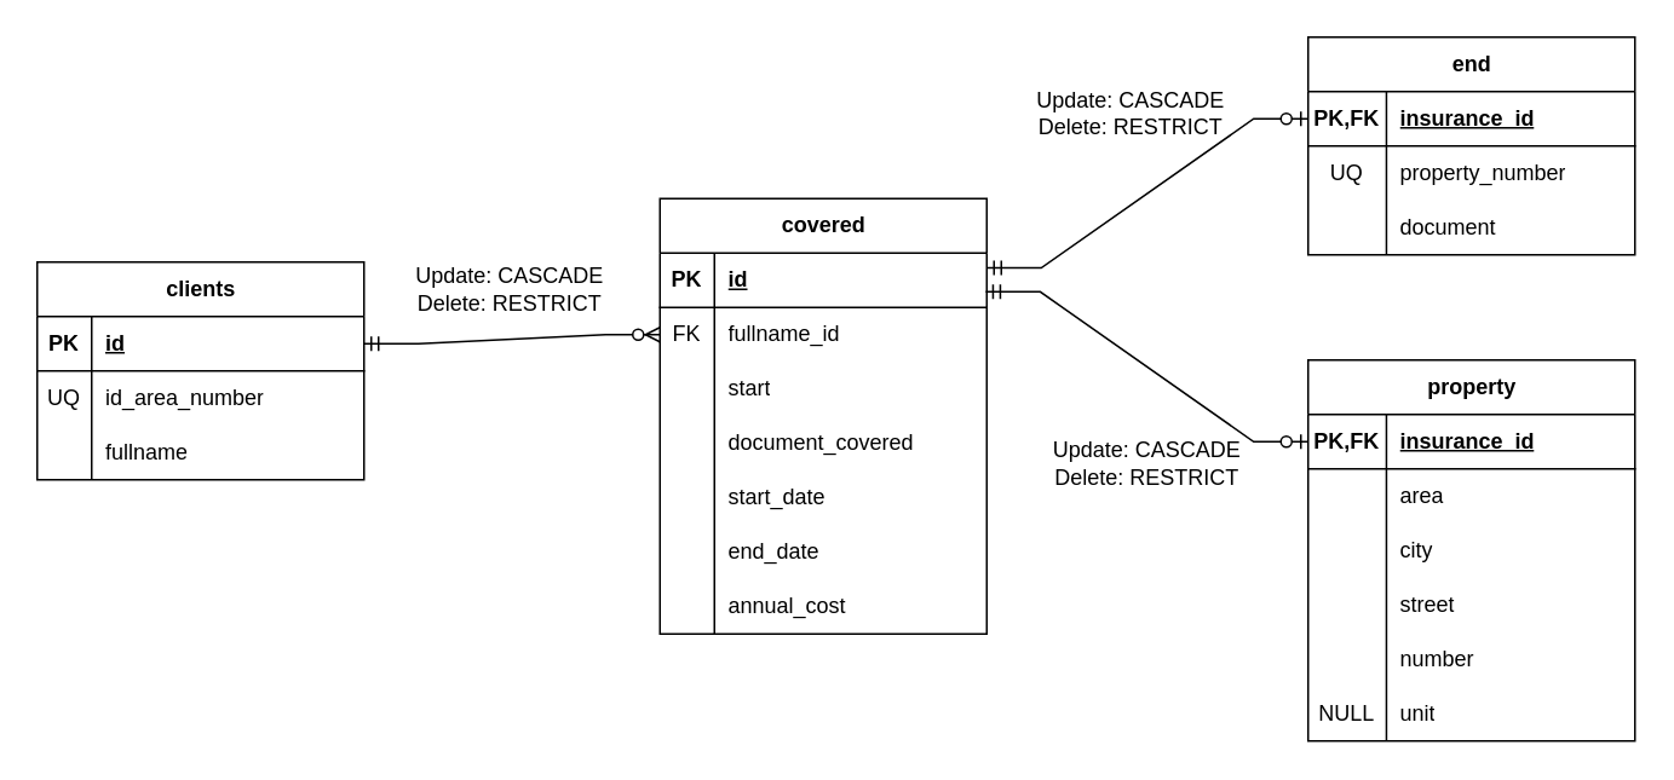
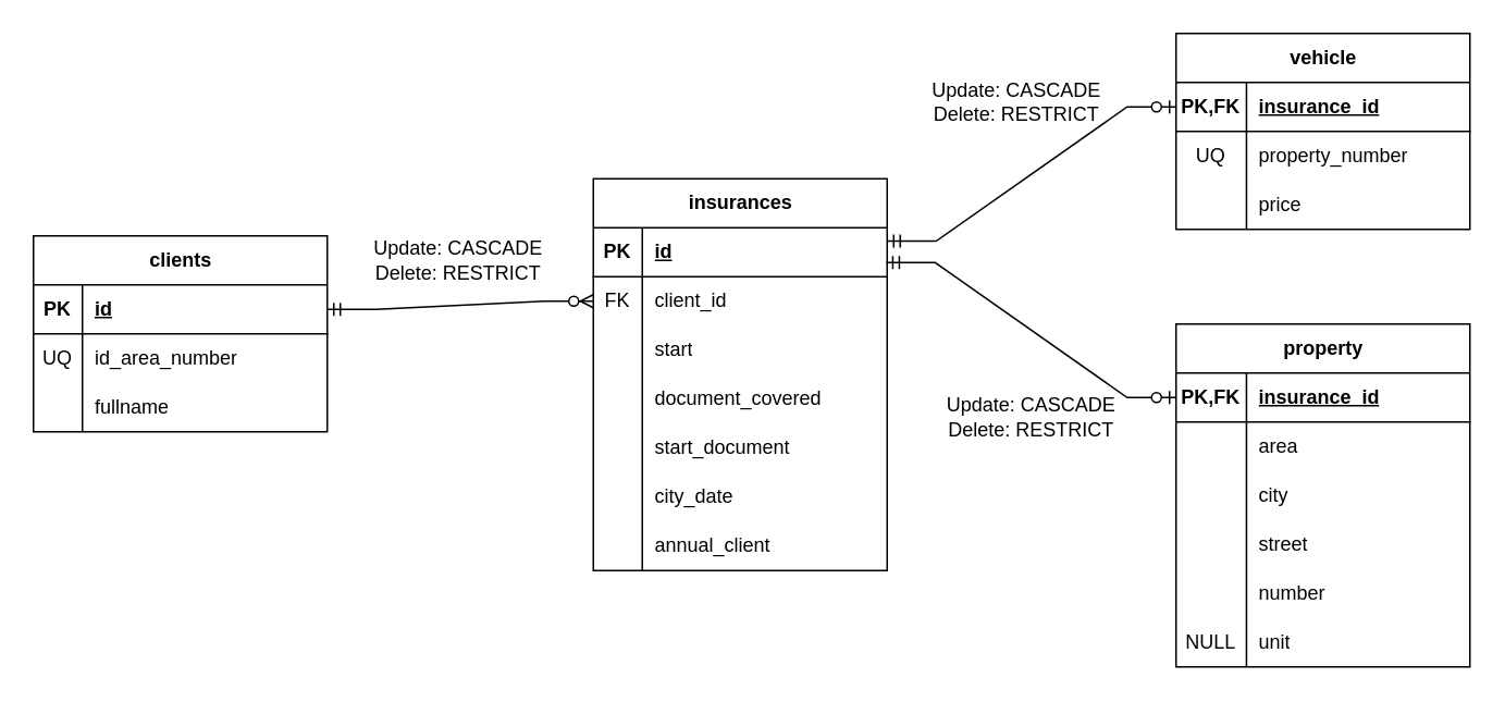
  <mxCell id="0" />
  <mxCell id="1" parent="0" />
- <mxCell id="2" value="covered" style="shape=table;startSize=30;container=1;collapsible=1;childLayout=tableLayout;fixedRows=1;rowLines=0;fontStyle=1;align=center;resizeLast=1;html=1;" parent="1" vertex="1"><mxGeometry x="363" y="109" width="180" height="240" as="geometry" /></mxCell>
+ <mxCell id="2" value="insurances" style="shape=table;startSize=30;container=1;collapsible=1;childLayout=tableLayout;fixedRows=1;rowLines=0;fontStyle=1;align=center;resizeLast=1;html=1;" parent="1" vertex="1"><mxGeometry x="363" y="109" width="180" height="240" as="geometry" /></mxCell>
  <mxCell id="3" value="" style="shape=tableRow;horizontal=0;startSize=0;swimlaneHead=0;swimlaneBody=0;fillColor=none;collapsible=0;dropTarget=0;points=[[0,0.5],[1,0.5]];portConstraint=eastwest;top=0;left=0;right=0;bottom=1;" parent="2" vertex="1"><mxGeometry y="30" width="180" height="30" as="geometry" /></mxCell>
  <mxCell id="4" value="PK" style="shape=partialRectangle;connectable=0;fillColor=none;top=0;left=0;bottom=0;right=0;fontStyle=1;overflow=hidden;whiteSpace=wrap;html=1;" parent="3" vertex="1"><mxGeometry width="30" height="30" as="geometry"><mxRectangle width="30" height="30" as="alternateBounds" /></mxGeometry></mxCell>
  <mxCell id="5" value="id" style="shape=partialRectangle;connectable=0;fillColor=none;top=0;left=0;bottom=0;right=0;align=left;spacingLeft=6;fontStyle=5;overflow=hidden;whiteSpace=wrap;html=1;" parent="3" vertex="1"><mxGeometry x="30" width="150" height="30" as="geometry"><mxRectangle width="150" height="30" as="alternateBounds" /></mxGeometry></mxCell>
  <mxCell id="6" value="" style="shape=tableRow;horizontal=0;startSize=0;swimlaneHead=0;swimlaneBody=0;fillColor=none;collapsible=0;dropTarget=0;points=[[0,0.5],[1,0.5]];portConstraint=eastwest;top=0;left=0;right=0;bottom=0;" parent="2" vertex="1"><mxGeometry y="60" width="180" height="30" as="geometry" /></mxCell>
  <mxCell id="7" value="FK" style="shape=partialRectangle;connectable=0;fillColor=none;top=0;left=0;bottom=0;right=0;editable=1;overflow=hidden;whiteSpace=wrap;html=1;" parent="6" vertex="1"><mxGeometry width="30" height="30" as="geometry"><mxRectangle width="30" height="30" as="alternateBounds" /></mxGeometry></mxCell>
- <mxCell id="8" value="fullname_id" style="shape=partialRectangle;connectable=0;fillColor=none;top=0;left=0;bottom=0;right=0;align=left;spacingLeft=6;overflow=hidden;whiteSpace=wrap;html=1;" parent="6" vertex="1"><mxGeometry x="30" width="150" height="30" as="geometry"><mxRectangle width="150" height="30" as="alternateBounds" /></mxGeometry></mxCell>
+ <mxCell id="8" value="client_id" style="shape=partialRectangle;connectable=0;fillColor=none;top=0;left=0;bottom=0;right=0;align=left;spacingLeft=6;overflow=hidden;whiteSpace=wrap;html=1;" parent="6" vertex="1"><mxGeometry x="30" width="150" height="30" as="geometry"><mxRectangle width="150" height="30" as="alternateBounds" /></mxGeometry></mxCell>
  <mxCell id="9" value="" style="shape=tableRow;horizontal=0;startSize=0;swimlaneHead=0;swimlaneBody=0;fillColor=none;collapsible=0;dropTarget=0;points=[[0,0.5],[1,0.5]];portConstraint=eastwest;top=0;left=0;right=0;bottom=0;" parent="2" vertex="1"><mxGeometry y="90" width="180" height="30" as="geometry" /></mxCell>
  <mxCell id="10" value="" style="shape=partialRectangle;connectable=0;fillColor=none;top=0;left=0;bottom=0;right=0;editable=1;overflow=hidden;whiteSpace=wrap;html=1;" parent="9" vertex="1"><mxGeometry width="30" height="30" as="geometry"><mxRectangle width="30" height="30" as="alternateBounds" /></mxGeometry></mxCell>
  <mxCell id="11" value="start" style="shape=partialRectangle;connectable=0;fillColor=none;top=0;left=0;bottom=0;right=0;align=left;spacingLeft=6;overflow=hidden;whiteSpace=wrap;html=1;" parent="9" vertex="1"><mxGeometry x="30" width="150" height="30" as="geometry"><mxRectangle width="150" height="30" as="alternateBounds" /></mxGeometry></mxCell>
  <mxCell id="12" value="" style="shape=tableRow;horizontal=0;startSize=0;swimlaneHead=0;swimlaneBody=0;fillColor=none;collapsible=0;dropTarget=0;points=[[0,0.5],[1,0.5]];portConstraint=eastwest;top=0;left=0;right=0;bottom=0;" parent="2" vertex="1"><mxGeometry y="120" width="180" height="30" as="geometry" /></mxCell>
  <mxCell id="13" value="" style="shape=partialRectangle;connectable=0;fillColor=none;top=0;left=0;bottom=0;right=0;editable=1;overflow=hidden;whiteSpace=wrap;html=1;" parent="12" vertex="1"><mxGeometry width="30" height="30" as="geometry"><mxRectangle width="30" height="30" as="alternateBounds" /></mxGeometry></mxCell>
  <mxCell id="14" value="document_covered" style="shape=partialRectangle;connectable=0;fillColor=none;top=0;left=0;bottom=0;right=0;align=left;spacingLeft=6;overflow=hidden;whiteSpace=wrap;html=1;" parent="12" vertex="1"><mxGeometry x="30" width="150" height="30" as="geometry"><mxRectangle width="150" height="30" as="alternateBounds" /></mxGeometry></mxCell>
  <mxCell id="15" value="" style="shape=tableRow;horizontal=0;startSize=0;swimlaneHead=0;swimlaneBody=0;fillColor=none;collapsible=0;dropTarget=0;points=[[0,0.5],[1,0.5]];portConstraint=eastwest;top=0;left=0;right=0;bottom=0;" parent="2" vertex="1"><mxGeometry y="150" width="180" height="30" as="geometry" /></mxCell>
  <mxCell id="16" value="" style="shape=partialRectangle;connectable=0;fillColor=none;top=0;left=0;bottom=0;right=0;editable=1;overflow=hidden;whiteSpace=wrap;html=1;" parent="15" vertex="1"><mxGeometry width="30" height="30" as="geometry"><mxRectangle width="30" height="30" as="alternateBounds" /></mxGeometry></mxCell>
- <mxCell id="17" value="start_date" style="shape=partialRectangle;connectable=0;fillColor=none;top=0;left=0;bottom=0;right=0;align=left;spacingLeft=6;overflow=hidden;whiteSpace=wrap;html=1;" parent="15" vertex="1"><mxGeometry x="30" width="150" height="30" as="geometry"><mxRectangle width="150" height="30" as="alternateBounds" /></mxGeometry></mxCell>
+ <mxCell id="17" value="start_document" style="shape=partialRectangle;connectable=0;fillColor=none;top=0;left=0;bottom=0;right=0;align=left;spacingLeft=6;overflow=hidden;whiteSpace=wrap;html=1;" parent="15" vertex="1"><mxGeometry x="30" width="150" height="30" as="geometry"><mxRectangle width="150" height="30" as="alternateBounds" /></mxGeometry></mxCell>
  <mxCell id="18" value="" style="shape=tableRow;horizontal=0;startSize=0;swimlaneHead=0;swimlaneBody=0;fillColor=none;collapsible=0;dropTarget=0;points=[[0,0.5],[1,0.5]];portConstraint=eastwest;top=0;left=0;right=0;bottom=0;" parent="2" vertex="1"><mxGeometry y="180" width="180" height="30" as="geometry" /></mxCell>
  <mxCell id="19" value="" style="shape=partialRectangle;connectable=0;fillColor=none;top=0;left=0;bottom=0;right=0;editable=1;overflow=hidden;whiteSpace=wrap;html=1;" parent="18" vertex="1"><mxGeometry width="30" height="30" as="geometry"><mxRectangle width="30" height="30" as="alternateBounds" /></mxGeometry></mxCell>
- <mxCell id="20" value="end_date" style="shape=partialRectangle;connectable=0;fillColor=none;top=0;left=0;bottom=0;right=0;align=left;spacingLeft=6;overflow=hidden;whiteSpace=wrap;html=1;" parent="18" vertex="1"><mxGeometry x="30" width="150" height="30" as="geometry"><mxRectangle width="150" height="30" as="alternateBounds" /></mxGeometry></mxCell>
+ <mxCell id="20" value="city_date" style="shape=partialRectangle;connectable=0;fillColor=none;top=0;left=0;bottom=0;right=0;align=left;spacingLeft=6;overflow=hidden;whiteSpace=wrap;html=1;" parent="18" vertex="1"><mxGeometry x="30" width="150" height="30" as="geometry"><mxRectangle width="150" height="30" as="alternateBounds" /></mxGeometry></mxCell>
  <mxCell id="21" value="" style="shape=tableRow;horizontal=0;startSize=0;swimlaneHead=0;swimlaneBody=0;fillColor=none;collapsible=0;dropTarget=0;points=[[0,0.5],[1,0.5]];portConstraint=eastwest;top=0;left=0;right=0;bottom=0;" parent="2" vertex="1"><mxGeometry y="210" width="180" height="30" as="geometry" /></mxCell>
  <mxCell id="22" value="" style="shape=partialRectangle;connectable=0;fillColor=none;top=0;left=0;bottom=0;right=0;editable=1;overflow=hidden;whiteSpace=wrap;html=1;" parent="21" vertex="1"><mxGeometry width="30" height="30" as="geometry"><mxRectangle width="30" height="30" as="alternateBounds" /></mxGeometry></mxCell>
- <mxCell id="23" value="annual_cost" style="shape=partialRectangle;connectable=0;fillColor=none;top=0;left=0;bottom=0;right=0;align=left;spacingLeft=6;overflow=hidden;whiteSpace=wrap;html=1;" parent="21" vertex="1"><mxGeometry x="30" width="150" height="30" as="geometry"><mxRectangle width="150" height="30" as="alternateBounds" /></mxGeometry></mxCell>
+ <mxCell id="23" value="annual_client" style="shape=partialRectangle;connectable=0;fillColor=none;top=0;left=0;bottom=0;right=0;align=left;spacingLeft=6;overflow=hidden;whiteSpace=wrap;html=1;" parent="21" vertex="1"><mxGeometry x="30" width="150" height="30" as="geometry"><mxRectangle width="150" height="30" as="alternateBounds" /></mxGeometry></mxCell>
  <mxCell id="24" value="clients" style="shape=table;startSize=30;container=1;collapsible=1;childLayout=tableLayout;fixedRows=1;rowLines=0;fontStyle=1;align=center;resizeLast=1;html=1;" parent="1" vertex="1"><mxGeometry x="20" y="144" width="180" height="120" as="geometry" /></mxCell>
  <mxCell id="25" value="" style="shape=tableRow;horizontal=0;startSize=0;swimlaneHead=0;swimlaneBody=0;fillColor=none;collapsible=0;dropTarget=0;points=[[0,0.5],[1,0.5]];portConstraint=eastwest;top=0;left=0;right=0;bottom=1;" parent="24" vertex="1"><mxGeometry y="30" width="180" height="30" as="geometry" /></mxCell>
  <mxCell id="26" value="PK" style="shape=partialRectangle;connectable=0;fillColor=none;top=0;left=0;bottom=0;right=0;fontStyle=1;overflow=hidden;whiteSpace=wrap;html=1;" parent="25" vertex="1"><mxGeometry width="30" height="30" as="geometry"><mxRectangle width="30" height="30" as="alternateBounds" /></mxGeometry></mxCell>
  <mxCell id="27" value="id" style="shape=partialRectangle;connectable=0;fillColor=none;top=0;left=0;bottom=0;right=0;align=left;spacingLeft=6;fontStyle=5;overflow=hidden;whiteSpace=wrap;html=1;" parent="25" vertex="1"><mxGeometry x="30" width="150" height="30" as="geometry"><mxRectangle width="150" height="30" as="alternateBounds" /></mxGeometry></mxCell>
  <mxCell id="28" value="" style="shape=tableRow;horizontal=0;startSize=0;swimlaneHead=0;swimlaneBody=0;fillColor=none;collapsible=0;dropTarget=0;points=[[0,0.5],[1,0.5]];portConstraint=eastwest;top=0;left=0;right=0;bottom=0;" parent="24" vertex="1"><mxGeometry y="60" width="180" height="30" as="geometry" /></mxCell>
  <mxCell id="29" value="UQ" style="shape=partialRectangle;connectable=0;fillColor=none;top=0;left=0;bottom=0;right=0;editable=1;overflow=hidden;whiteSpace=wrap;html=1;" parent="28" vertex="1"><mxGeometry width="30" height="30" as="geometry"><mxRectangle width="30" height="30" as="alternateBounds" /></mxGeometry></mxCell>
  <mxCell id="30" value="id_area_number" style="shape=partialRectangle;connectable=0;fillColor=none;top=0;left=0;bottom=0;right=0;align=left;spacingLeft=6;overflow=hidden;whiteSpace=wrap;html=1;" parent="28" vertex="1"><mxGeometry x="30" width="150" height="30" as="geometry"><mxRectangle width="150" height="30" as="alternateBounds" /></mxGeometry></mxCell>
  <mxCell id="31" value="" style="shape=tableRow;horizontal=0;startSize=0;swimlaneHead=0;swimlaneBody=0;fillColor=none;collapsible=0;dropTarget=0;points=[[0,0.5],[1,0.5]];portConstraint=eastwest;top=0;left=0;right=0;bottom=0;" parent="24" vertex="1"><mxGeometry y="90" width="180" height="30" as="geometry" /></mxCell>
  <mxCell id="32" value="" style="shape=partialRectangle;connectable=0;fillColor=none;top=0;left=0;bottom=0;right=0;editable=1;overflow=hidden;whiteSpace=wrap;html=1;" parent="31" vertex="1"><mxGeometry width="30" height="30" as="geometry"><mxRectangle width="30" height="30" as="alternateBounds" /></mxGeometry></mxCell>
  <mxCell id="33" value="fullname" style="shape=partialRectangle;connectable=0;fillColor=none;top=0;left=0;bottom=0;right=0;align=left;spacingLeft=6;overflow=hidden;whiteSpace=wrap;html=1;" parent="31" vertex="1"><mxGeometry x="30" width="150" height="30" as="geometry"><mxRectangle width="150" height="30" as="alternateBounds" /></mxGeometry></mxCell>
  <mxCell id="34" value="" style="edgeStyle=entityRelationEdgeStyle;fontSize=12;html=1;endArrow=ERzeroToMany;startArrow=ERmandOne;rounded=0;entryX=0;entryY=0.5;entryDx=0;entryDy=0;exitX=1;exitY=0.5;exitDx=0;exitDy=0;" parent="1" source="25" target="6" edge="1"><mxGeometry width="100" height="100" relative="1" as="geometry"><mxPoint x="54" y="331.5" as="sourcePoint" /><mxPoint x="310" y="257.5" as="targetPoint" /></mxGeometry></mxCell>
- <mxCell id="35" value="end" style="shape=table;startSize=30;container=1;collapsible=1;childLayout=tableLayout;fixedRows=1;rowLines=0;fontStyle=1;align=center;resizeLast=1;html=1;" parent="1" vertex="1"><mxGeometry x="720" y="20" width="180" height="120" as="geometry" /></mxCell>
+ <mxCell id="35" value="vehicle" style="shape=table;startSize=30;container=1;collapsible=1;childLayout=tableLayout;fixedRows=1;rowLines=0;fontStyle=1;align=center;resizeLast=1;html=1;" parent="1" vertex="1"><mxGeometry x="720" y="20" width="180" height="120" as="geometry" /></mxCell>
  <mxCell id="36" value="" style="shape=tableRow;horizontal=0;startSize=0;swimlaneHead=0;swimlaneBody=0;fillColor=none;collapsible=0;dropTarget=0;points=[[0,0.5],[1,0.5]];portConstraint=eastwest;top=0;left=0;right=0;bottom=1;" parent="35" vertex="1"><mxGeometry y="30" width="180" height="30" as="geometry" /></mxCell>
  <mxCell id="37" value="PK,FK" style="shape=partialRectangle;connectable=0;fillColor=none;top=0;left=0;bottom=0;right=0;fontStyle=1;overflow=hidden;whiteSpace=wrap;html=1;" parent="36" vertex="1"><mxGeometry width="43.132" height="30" as="geometry"><mxRectangle width="43.132" height="30" as="alternateBounds" /></mxGeometry></mxCell>
  <mxCell id="38" value="insurance_id" style="shape=partialRectangle;connectable=0;fillColor=none;top=0;left=0;bottom=0;right=0;align=left;spacingLeft=6;fontStyle=5;overflow=hidden;whiteSpace=wrap;html=1;" parent="36" vertex="1"><mxGeometry x="43.132" width="136.868" height="30" as="geometry"><mxRectangle width="136.868" height="30" as="alternateBounds" /></mxGeometry></mxCell>
  <mxCell id="39" value="" style="shape=tableRow;horizontal=0;startSize=0;swimlaneHead=0;swimlaneBody=0;fillColor=none;collapsible=0;dropTarget=0;points=[[0,0.5],[1,0.5]];portConstraint=eastwest;top=0;left=0;right=0;bottom=0;" parent="35" vertex="1"><mxGeometry y="60" width="180" height="30" as="geometry" /></mxCell>
  <mxCell id="40" value="UQ" style="shape=partialRectangle;connectable=0;fillColor=none;top=0;left=0;bottom=0;right=0;editable=1;overflow=hidden;whiteSpace=wrap;html=1;" parent="39" vertex="1"><mxGeometry width="43.132" height="30" as="geometry"><mxRectangle width="43.132" height="30" as="alternateBounds" /></mxGeometry></mxCell>
  <mxCell id="41" value="property_number" style="shape=partialRectangle;connectable=0;fillColor=none;top=0;left=0;bottom=0;right=0;align=left;spacingLeft=6;overflow=hidden;whiteSpace=wrap;html=1;" parent="39" vertex="1"><mxGeometry x="43.132" width="136.868" height="30" as="geometry"><mxRectangle width="136.868" height="30" as="alternateBounds" /></mxGeometry></mxCell>
  <mxCell id="42" value="" style="shape=tableRow;horizontal=0;startSize=0;swimlaneHead=0;swimlaneBody=0;fillColor=none;collapsible=0;dropTarget=0;points=[[0,0.5],[1,0.5]];portConstraint=eastwest;top=0;left=0;right=0;bottom=0;" parent="35" vertex="1"><mxGeometry y="90" width="180" height="30" as="geometry" /></mxCell>
  <mxCell id="43" value="" style="shape=partialRectangle;connectable=0;fillColor=none;top=0;left=0;bottom=0;right=0;editable=1;overflow=hidden;whiteSpace=wrap;html=1;" parent="42" vertex="1"><mxGeometry width="43.132" height="30" as="geometry"><mxRectangle width="43.132" height="30" as="alternateBounds" /></mxGeometry></mxCell>
- <mxCell id="44" value="document" style="shape=partialRectangle;connectable=0;fillColor=none;top=0;left=0;bottom=0;right=0;align=left;spacingLeft=6;overflow=hidden;whiteSpace=wrap;html=1;" parent="42" vertex="1"><mxGeometry x="43.132" width="136.868" height="30" as="geometry"><mxRectangle width="136.868" height="30" as="alternateBounds" /></mxGeometry></mxCell>
+ <mxCell id="44" value="price" style="shape=partialRectangle;connectable=0;fillColor=none;top=0;left=0;bottom=0;right=0;align=left;spacingLeft=6;overflow=hidden;whiteSpace=wrap;html=1;" parent="42" vertex="1"><mxGeometry x="43.132" width="136.868" height="30" as="geometry"><mxRectangle width="136.868" height="30" as="alternateBounds" /></mxGeometry></mxCell>
  <mxCell id="45" value="property" style="shape=table;startSize=30;container=1;collapsible=1;childLayout=tableLayout;fixedRows=1;rowLines=0;fontStyle=1;align=center;resizeLast=1;html=1;" vertex="1" parent="1"><mxGeometry x="720" y="198" width="180" height="210" as="geometry" /></mxCell>
  <mxCell id="46" value="" style="shape=tableRow;horizontal=0;startSize=0;swimlaneHead=0;swimlaneBody=0;fillColor=none;collapsible=0;dropTarget=0;points=[[0,0.5],[1,0.5]];portConstraint=eastwest;top=0;left=0;right=0;bottom=1;" vertex="1" parent="45"><mxGeometry y="30" width="180" height="30" as="geometry" /></mxCell>
  <mxCell id="47" value="PK,FK" style="shape=partialRectangle;connectable=0;fillColor=none;top=0;left=0;bottom=0;right=0;fontStyle=1;overflow=hidden;whiteSpace=wrap;html=1;" vertex="1" parent="46"><mxGeometry width="43.132" height="30" as="geometry"><mxRectangle width="43.132" height="30" as="alternateBounds" /></mxGeometry></mxCell>
  <mxCell id="48" value="insurance_id" style="shape=partialRectangle;connectable=0;fillColor=none;top=0;left=0;bottom=0;right=0;align=left;spacingLeft=6;fontStyle=5;overflow=hidden;whiteSpace=wrap;html=1;" vertex="1" parent="46"><mxGeometry x="43.132" width="136.868" height="30" as="geometry"><mxRectangle width="136.868" height="30" as="alternateBounds" /></mxGeometry></mxCell>
  <mxCell id="49" value="" style="shape=tableRow;horizontal=0;startSize=0;swimlaneHead=0;swimlaneBody=0;fillColor=none;collapsible=0;dropTarget=0;points=[[0,0.5],[1,0.5]];portConstraint=eastwest;top=0;left=0;right=0;bottom=0;" vertex="1" parent="45"><mxGeometry y="60" width="180" height="30" as="geometry" /></mxCell>
  <mxCell id="50" value="" style="shape=partialRectangle;connectable=0;fillColor=none;top=0;left=0;bottom=0;right=0;editable=1;overflow=hidden;whiteSpace=wrap;html=1;" vertex="1" parent="49"><mxGeometry width="43.132" height="30" as="geometry"><mxRectangle width="43.132" height="30" as="alternateBounds" /></mxGeometry></mxCell>
  <mxCell id="51" value="area" style="shape=partialRectangle;connectable=0;fillColor=none;top=0;left=0;bottom=0;right=0;align=left;spacingLeft=6;overflow=hidden;whiteSpace=wrap;html=1;" vertex="1" parent="49"><mxGeometry x="43.132" width="136.868" height="30" as="geometry"><mxRectangle width="136.868" height="30" as="alternateBounds" /></mxGeometry></mxCell>
  <mxCell id="52" value="" style="shape=tableRow;horizontal=0;startSize=0;swimlaneHead=0;swimlaneBody=0;fillColor=none;collapsible=0;dropTarget=0;points=[[0,0.5],[1,0.5]];portConstraint=eastwest;top=0;left=0;right=0;bottom=0;" vertex="1" parent="45"><mxGeometry y="90" width="180" height="30" as="geometry" /></mxCell>
  <mxCell id="53" value="" style="shape=partialRectangle;connectable=0;fillColor=none;top=0;left=0;bottom=0;right=0;editable=1;overflow=hidden;whiteSpace=wrap;html=1;" vertex="1" parent="52"><mxGeometry width="43.132" height="30" as="geometry"><mxRectangle width="43.132" height="30" as="alternateBounds" /></mxGeometry></mxCell>
  <mxCell id="54" value="city" style="shape=partialRectangle;connectable=0;fillColor=none;top=0;left=0;bottom=0;right=0;align=left;spacingLeft=6;overflow=hidden;whiteSpace=wrap;html=1;" vertex="1" parent="52"><mxGeometry x="43.132" width="136.868" height="30" as="geometry"><mxRectangle width="136.868" height="30" as="alternateBounds" /></mxGeometry></mxCell>
  <mxCell id="55" value="" style="shape=tableRow;horizontal=0;startSize=0;swimlaneHead=0;swimlaneBody=0;fillColor=none;collapsible=0;dropTarget=0;points=[[0,0.5],[1,0.5]];portConstraint=eastwest;top=0;left=0;right=0;bottom=0;" vertex="1" parent="45"><mxGeometry y="120" width="180" height="30" as="geometry" /></mxCell>
  <mxCell id="56" value="" style="shape=partialRectangle;connectable=0;fillColor=none;top=0;left=0;bottom=0;right=0;editable=1;overflow=hidden;whiteSpace=wrap;html=1;" vertex="1" parent="55"><mxGeometry width="43.132" height="30" as="geometry"><mxRectangle width="43.132" height="30" as="alternateBounds" /></mxGeometry></mxCell>
  <mxCell id="57" value="street" style="shape=partialRectangle;connectable=0;fillColor=none;top=0;left=0;bottom=0;right=0;align=left;spacingLeft=6;overflow=hidden;whiteSpace=wrap;html=1;" vertex="1" parent="55"><mxGeometry x="43.132" width="136.868" height="30" as="geometry"><mxRectangle width="136.868" height="30" as="alternateBounds" /></mxGeometry></mxCell>
  <mxCell id="58" value="" style="shape=tableRow;horizontal=0;startSize=0;swimlaneHead=0;swimlaneBody=0;fillColor=none;collapsible=0;dropTarget=0;points=[[0,0.5],[1,0.5]];portConstraint=eastwest;top=0;left=0;right=0;bottom=0;" vertex="1" parent="45"><mxGeometry y="150" width="180" height="30" as="geometry" /></mxCell>
  <mxCell id="59" value="" style="shape=partialRectangle;connectable=0;fillColor=none;top=0;left=0;bottom=0;right=0;editable=1;overflow=hidden;whiteSpace=wrap;html=1;" vertex="1" parent="58"><mxGeometry width="43.132" height="30" as="geometry"><mxRectangle width="43.132" height="30" as="alternateBounds" /></mxGeometry></mxCell>
  <mxCell id="60" value="number" style="shape=partialRectangle;connectable=0;fillColor=none;top=0;left=0;bottom=0;right=0;align=left;spacingLeft=6;overflow=hidden;whiteSpace=wrap;html=1;" vertex="1" parent="58"><mxGeometry x="43.132" width="136.868" height="30" as="geometry"><mxRectangle width="136.868" height="30" as="alternateBounds" /></mxGeometry></mxCell>
  <mxCell id="61" value="" style="shape=tableRow;horizontal=0;startSize=0;swimlaneHead=0;swimlaneBody=0;fillColor=none;collapsible=0;dropTarget=0;points=[[0,0.5],[1,0.5]];portConstraint=eastwest;top=0;left=0;right=0;bottom=0;" vertex="1" parent="45"><mxGeometry y="180" width="180" height="30" as="geometry" /></mxCell>
  <mxCell id="62" value="NULL" style="shape=partialRectangle;connectable=0;fillColor=none;top=0;left=0;bottom=0;right=0;editable=1;overflow=hidden;whiteSpace=wrap;html=1;" vertex="1" parent="61"><mxGeometry width="43.132" height="30" as="geometry"><mxRectangle width="43.132" height="30" as="alternateBounds" /></mxGeometry></mxCell>
  <mxCell id="63" value="unit" style="shape=partialRectangle;connectable=0;fillColor=none;top=0;left=0;bottom=0;right=0;align=left;spacingLeft=6;overflow=hidden;whiteSpace=wrap;html=1;" vertex="1" parent="61"><mxGeometry x="43.132" width="136.868" height="30" as="geometry"><mxRectangle width="136.868" height="30" as="alternateBounds" /></mxGeometry></mxCell>
  <mxCell id="64" value="" style="edgeStyle=entityRelationEdgeStyle;fontSize=12;html=1;endArrow=ERzeroToOne;startArrow=ERmandOne;rounded=0;entryX=0;entryY=0.5;entryDx=0;entryDy=0;exitX=1;exitY=0.274;exitDx=0;exitDy=0;exitPerimeter=0;" edge="1" parent="1" source="3" target="36"><mxGeometry width="100" height="100" relative="1" as="geometry"><mxPoint x="667" y="287" as="sourcePoint" /><mxPoint x="767" y="187" as="targetPoint" /></mxGeometry></mxCell>
  <mxCell id="65" value="" style="edgeStyle=entityRelationEdgeStyle;fontSize=12;html=1;endArrow=ERzeroToOne;startArrow=ERmandOne;rounded=0;entryX=0;entryY=0.5;entryDx=0;entryDy=0;exitX=0.997;exitY=0.713;exitDx=0;exitDy=0;exitPerimeter=0;" edge="1" parent="1" source="3" target="46"><mxGeometry width="100" height="100" relative="1" as="geometry"><mxPoint x="556" y="153" as="sourcePoint" /><mxPoint x="703" y="75" as="targetPoint" /></mxGeometry></mxCell>
  <mxCell id="66" value="Update: CASCADE&lt;div&gt;Delete: RESTRICT&lt;/div&gt;" style="text;html=1;align=center;verticalAlign=middle;resizable=0;points=[];autosize=1;strokeColor=none;fillColor=none;" vertex="1" parent="1"><mxGeometry x="219" y="138" width="121" height="41" as="geometry" /></mxCell>
  <mxCell id="67" value="Update: CASCADE&lt;div&gt;Delete: RESTRICT&lt;/div&gt;" style="text;html=1;align=center;verticalAlign=middle;resizable=0;points=[];autosize=1;strokeColor=none;fillColor=none;" vertex="1" parent="1"><mxGeometry x="570" y="234" width="121" height="41" as="geometry" /></mxCell>
  <mxCell id="68" value="Update: CASCADE&lt;div&gt;Delete: RESTRICT&lt;/div&gt;" style="text;html=1;align=center;verticalAlign=middle;resizable=0;points=[];autosize=1;strokeColor=none;fillColor=none;" vertex="1" parent="1"><mxGeometry x="561" y="41" width="121" height="41" as="geometry" /></mxCell>
